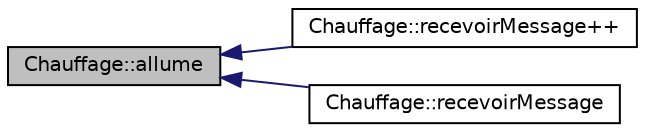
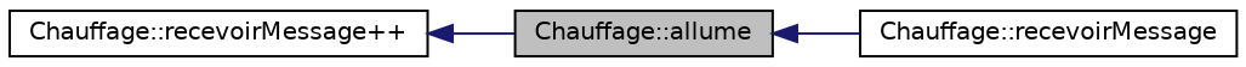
  digraph {
    rankdir=LR
    node [color=black fontname=Helvetica fontsize=10 shape=record]
    edge [color=midnightblue dir=back fontname=Helvetica fontsize=10 labelfontname=Helvetica labelfontsize=10 style=solid]
    n1 [fillcolor=grey75 fontcolor=black height=0.2 label="Chauffage::allume" style=filled width=0.4]
    n2 [height=0.2 label="Chauffage::recevoirMessage++" width=0.4]
    n3 [height=0.2 label="Chauffage::recevoirMessage" width=0.4]
-   n1 -> n2
+   n2 -> n1
    n1 -> n3
  }
